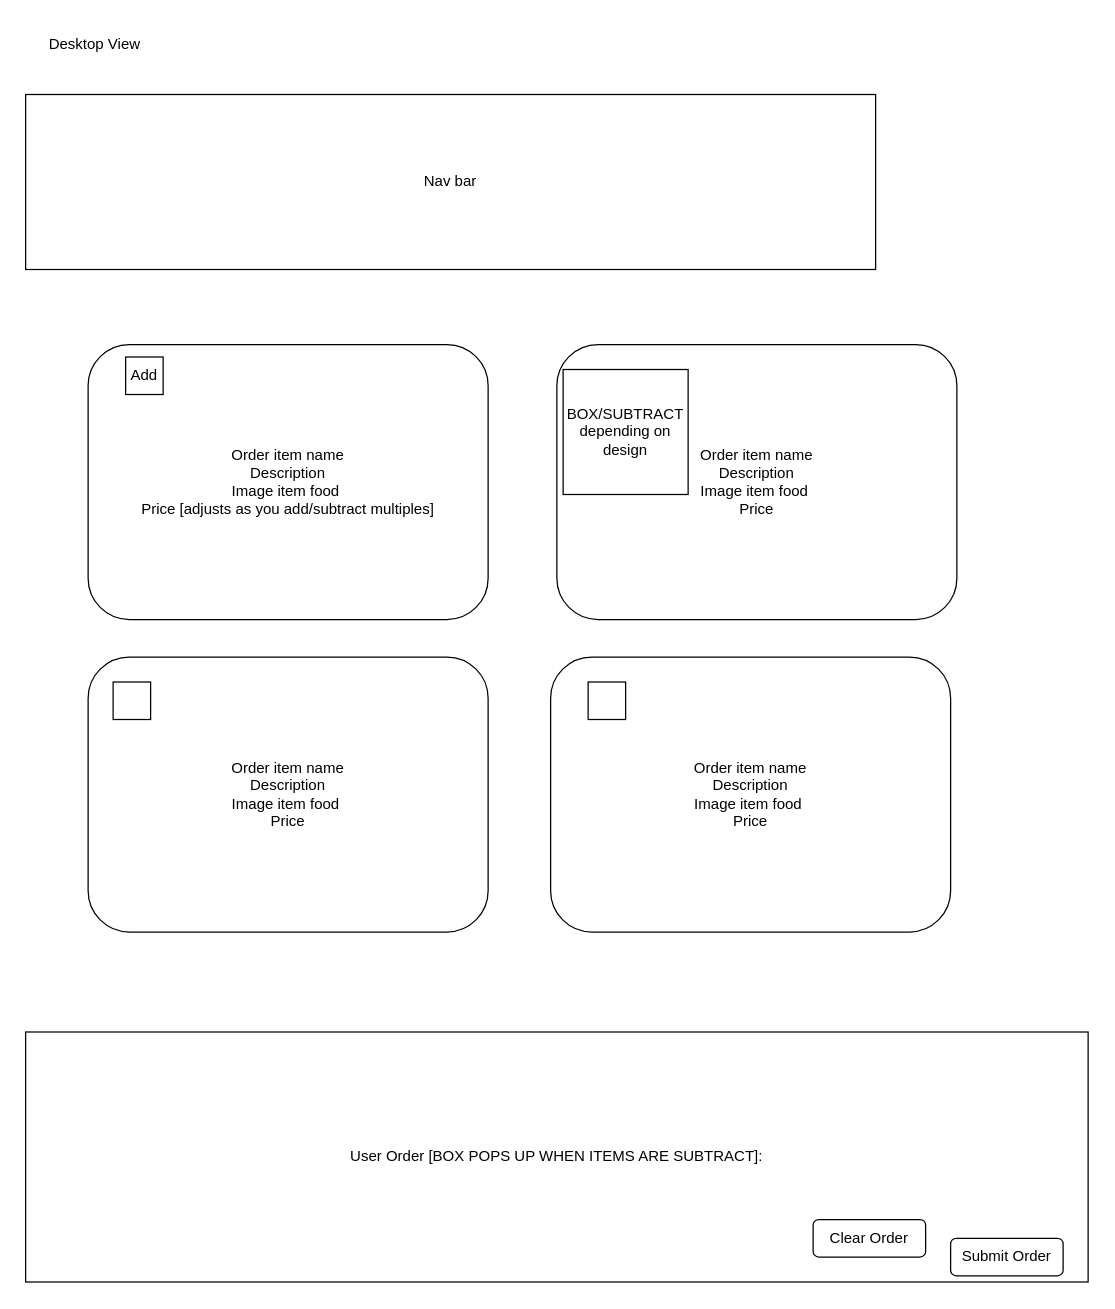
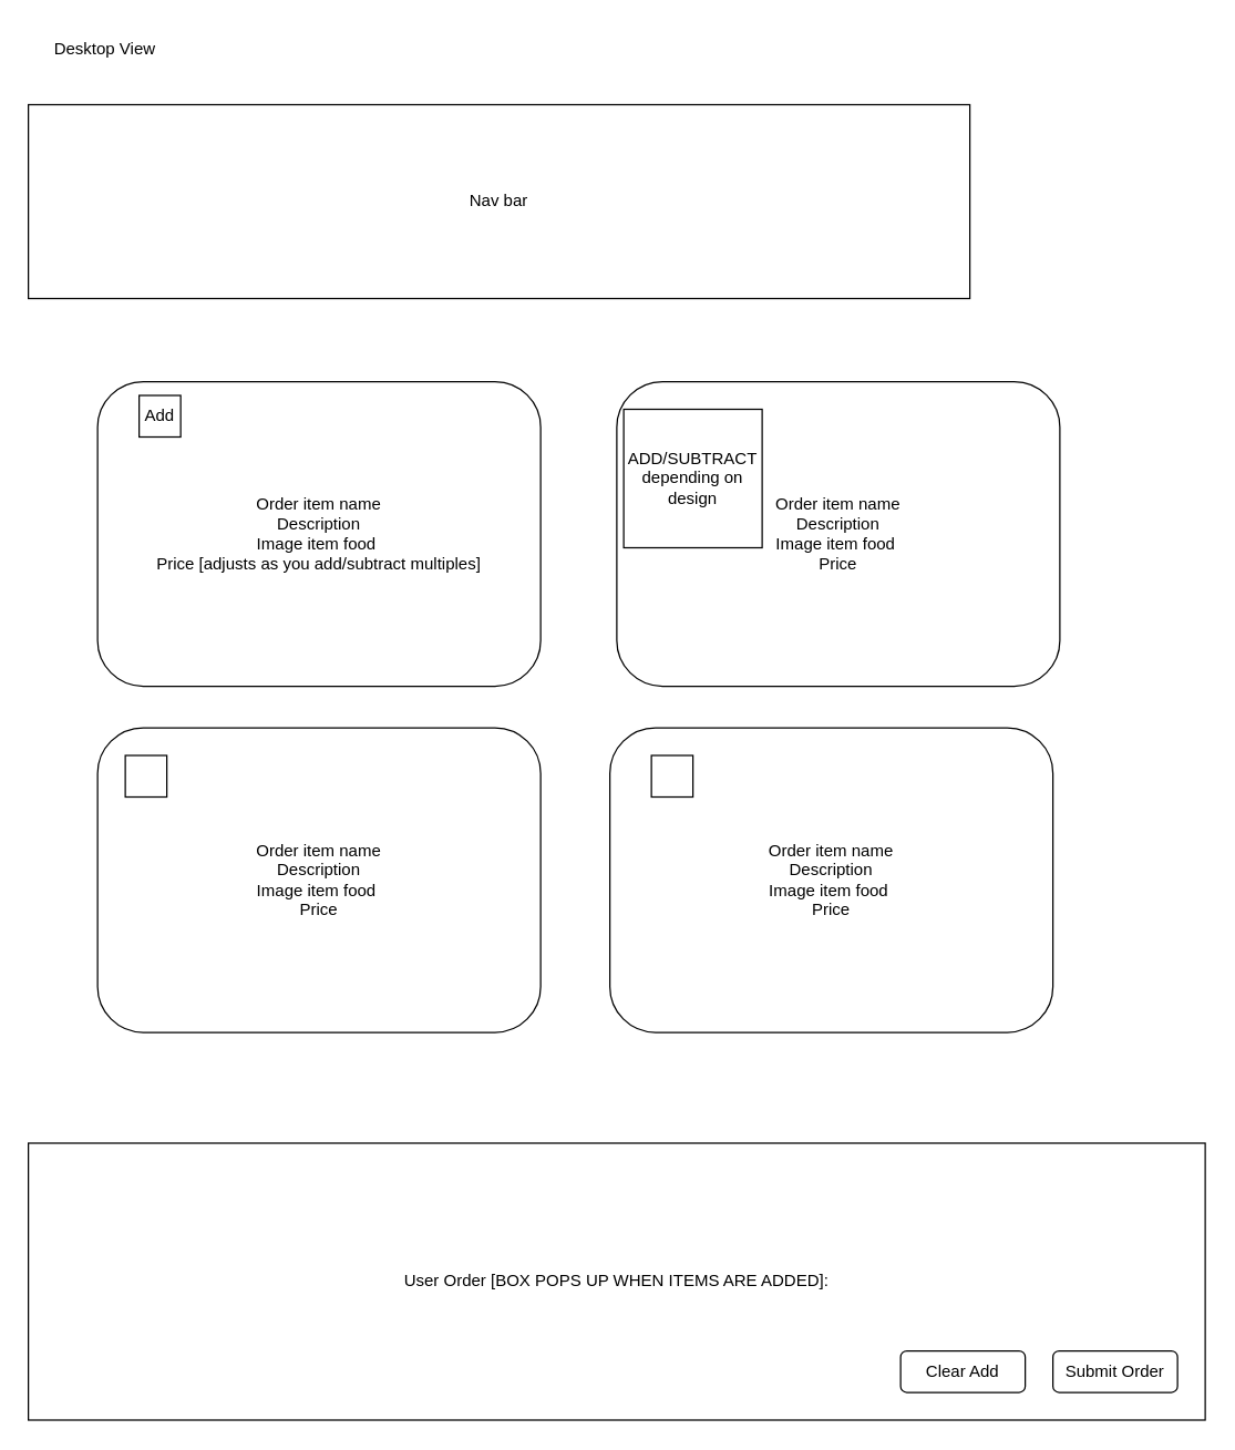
  <mxCell id="0" />
  <mxCell id="1" parent="0" />
- <mxCell id="2" value="User Order [BOX POPS UP WHEN ITEMS ARE SUBTRACT]:" style="rounded=0;whiteSpace=wrap;html=1;" vertex="1" parent="1"><mxGeometry y="825" width="850" height="200" as="geometry" x="20" /></mxCell>
+ <mxCell id="2" value="User Order [BOX POPS UP WHEN ITEMS ARE ADDED]:" style="rounded=0;whiteSpace=wrap;html=1;" vertex="1" parent="1"><mxGeometry y="825" width="850" height="200" as="geometry" x="20" /></mxCell>
  <mxCell id="3" value="Nav bar" style="rounded=0;whiteSpace=wrap;html=1;" vertex="1" parent="1"><mxGeometry x="20" y="75" width="680" height="140" as="geometry" /></mxCell>
  <mxCell id="4" value="Desktop View" style="text;html=1;align=center;verticalAlign=middle;resizable=0;points=[];autosize=1;strokeColor=none;fillColor=none;" vertex="1" parent="1"><mxGeometry x="25" y="20" width="100" height="30" as="geometry" /></mxCell>
- <mxCell id="5" value="Submit Order" style="rounded=1;whiteSpace=wrap;html=1;" vertex="1" parent="1"><mxGeometry x="760" y="990" width="90" height="30" as="geometry" /></mxCell>
+ <mxCell id="5" value="Submit Order" style="rounded=1;whiteSpace=wrap;html=1;" vertex="1" parent="1"><mxGeometry x="760" y="975" width="90" height="30" as="geometry" /></mxCell>
  <mxCell id="6" value="Order item name&lt;br&gt;Description&lt;br&gt;Image item food&amp;nbsp;&lt;br&gt;Price" style="rounded=1;whiteSpace=wrap;html=1;" vertex="1" parent="1"><mxGeometry x="70" y="525" width="320" height="220" as="geometry" /></mxCell>
  <mxCell id="7" value="Order item name&lt;br&gt;Description&lt;br&gt;Image item food&amp;nbsp;&lt;br&gt;Price" style="rounded=1;whiteSpace=wrap;html=1;" vertex="1" parent="1"><mxGeometry x="445" y="275" width="320" height="220" as="geometry" /></mxCell>
  <mxCell id="8" value="Order item name&lt;br&gt;Description&lt;br&gt;Image item food&amp;nbsp;&lt;br&gt;Price [adjusts as you add/subtract multiples]" style="rounded=1;whiteSpace=wrap;html=1;" vertex="1" parent="1"><mxGeometry x="70" y="275" width="320" height="220" as="geometry" /></mxCell>
  <mxCell id="9" value="Order item name&lt;br&gt;Description&lt;br&gt;Image item food&amp;nbsp;&lt;br&gt;Price" style="rounded=1;whiteSpace=wrap;html=1;" vertex="1" parent="1"><mxGeometry x="440" y="525" width="320" height="220" as="geometry" /></mxCell>
  <mxCell id="10" value="Add" style="whiteSpace=wrap;html=1;aspect=fixed;" vertex="1" parent="1"><mxGeometry x="100" y="285" width="30" height="30" as="geometry" /></mxCell>
- <mxCell id="11" value="BOX/SUBTRACT depending on design" style="whiteSpace=wrap;html=1;aspect=fixed;" vertex="1" parent="1"><mxGeometry x="450" y="295" width="100" height="100" as="geometry" /></mxCell>
+ <mxCell id="11" value="ADD/SUBTRACT depending on design" style="whiteSpace=wrap;html=1;aspect=fixed;" vertex="1" parent="1"><mxGeometry x="450" y="295" width="100" height="100" as="geometry" /></mxCell>
  <mxCell id="12" value="" style="whiteSpace=wrap;html=1;aspect=fixed;" vertex="1" parent="1"><mxGeometry x="90" y="545" width="30" height="30" as="geometry" /></mxCell>
  <mxCell id="13" value="" style="whiteSpace=wrap;html=1;aspect=fixed;" vertex="1" parent="1"><mxGeometry x="470" y="545" width="30" height="30" as="geometry" /></mxCell>
- <mxCell id="14" value="Clear Order" style="rounded=1;whiteSpace=wrap;html=1;" vertex="1" parent="1"><mxGeometry x="650" y="975" width="90" height="30" as="geometry" /></mxCell>
+ <mxCell id="14" value="Clear Add" style="rounded=1;whiteSpace=wrap;html=1;" vertex="1" parent="1"><mxGeometry x="650" y="975" width="90" height="30" as="geometry" /></mxCell>
